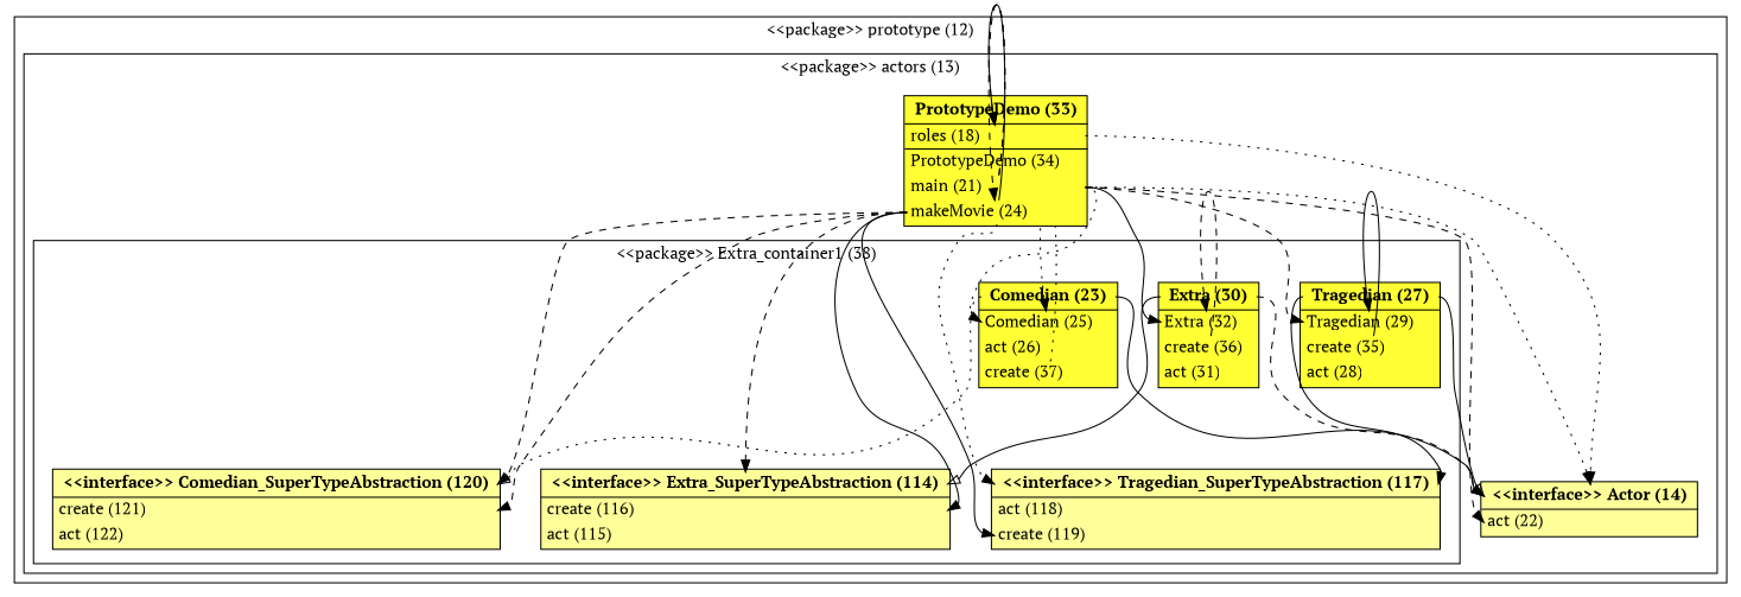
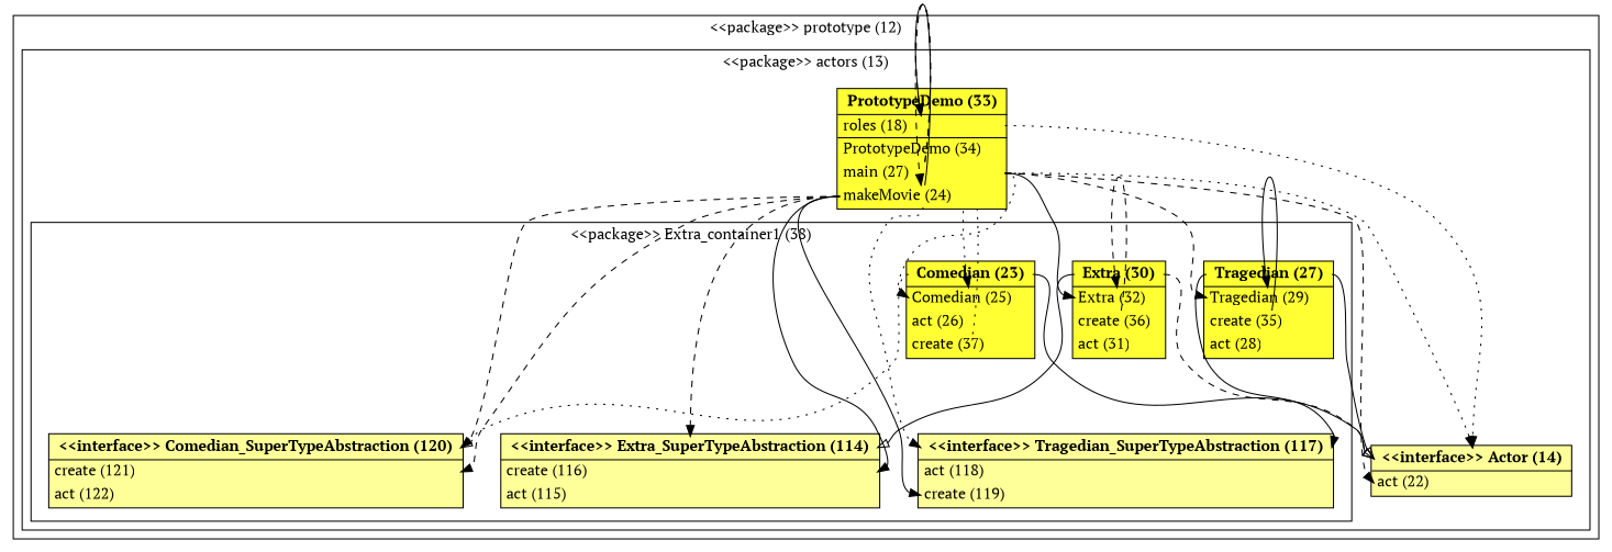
  digraph {
    compound=true
    fontname="PT Serif"
    rankdir=TB
    ranksep=equally
    node [fontname="PT Serif" shape=none]
    edge [arrowhead=normal color=black fontname="PT Serif" headport=14 penwidth=1 style=dashed tailport=21]
    n1 [label=<<TABLE BGCOLOR="#FFFF33"> <TR> <TD PORT="30" BORDER="0"> <B>Extra (30) </B></TD></TR> <HR/> <TR><TD PORT="32" ALIGN="LEFT" BORDER="0">Extra (32)</TD></TR> <TR><TD PORT="36" ALIGN="LEFT" BORDER="0">create (36)</TD></TR> <TR><TD PORT="31" ALIGN="LEFT" BORDER="0">act (31)</TD></TR> </TABLE>>]
    n2 [label=<<TABLE BGCOLOR="#FFFF99"> <TR> <TD PORT="120" BORDER="0"> <B>&lt;&lt;interface&gt;&gt; Comedian_SuperTypeAbstraction (120) </B></TD></TR> <HR/> <TR><TD PORT="121" ALIGN="LEFT" BORDER="0">create (121)</TD></TR> <TR><TD PORT="122" ALIGN="LEFT" BORDER="0">act (122)</TD></TR> </TABLE>>]
    n3 [label=<<TABLE BGCOLOR="#FFFF99"> <TR> <TD PORT="114" BORDER="0"> <B>&lt;&lt;interface&gt;&gt; Extra_SuperTypeAbstraction (114) </B></TD></TR> <HR/> <TR><TD PORT="116" ALIGN="LEFT" BORDER="0">create (116)</TD></TR> <TR><TD PORT="115" ALIGN="LEFT" BORDER="0">act (115)</TD></TR> </TABLE>>]
    n4 [label=<<TABLE BGCOLOR="#FFFF99"> <TR> <TD PORT="117" BORDER="0"> <B>&lt;&lt;interface&gt;&gt; Tragedian_SuperTypeAbstraction (117) </B></TD></TR> <HR/> <TR><TD PORT="118" ALIGN="LEFT" BORDER="0">act (118)</TD></TR> <TR><TD PORT="119" ALIGN="LEFT" BORDER="0">create (119)</TD></TR> </TABLE>>]
    n5 [label=<<TABLE BGCOLOR="#FFFF33"> <TR> <TD PORT="27" BORDER="0"> <B>Tragedian (27) </B></TD></TR> <HR/> <TR><TD PORT="29" ALIGN="LEFT" BORDER="0">Tragedian (29)</TD></TR> <TR><TD PORT="35" ALIGN="LEFT" BORDER="0">create (35)</TD></TR> <TR><TD PORT="28" ALIGN="LEFT" BORDER="0">act (28)</TD></TR> </TABLE>>]
    n6 [label=<<TABLE BGCOLOR="#FFFF33"> <TR> <TD PORT="23" BORDER="0"> <B>Comedian (23) </B></TD></TR> <HR/> <TR><TD PORT="25" ALIGN="LEFT" BORDER="0">Comedian (25)</TD></TR> <TR><TD PORT="26" ALIGN="LEFT" BORDER="0">act (26)</TD></TR> <TR><TD PORT="37" ALIGN="LEFT" BORDER="0">create (37)</TD></TR> </TABLE>>]
-   n7 [label=<<TABLE BGCOLOR="#FFFF33"> <TR> <TD PORT="33" BORDER="0"> <B>PrototypeDemo (33) </B></TD></TR> <HR/> <TR><TD PORT="18" ALIGN="LEFT" BORDER="0">roles (18)</TD></TR> <HR/> <TR><TD PORT="34" ALIGN="LEFT" BORDER="0">PrototypeDemo (34)</TD></TR> <TR><TD PORT="21" ALIGN="LEFT" BORDER="0">main (21)</TD></TR> <TR><TD PORT="24" ALIGN="LEFT" BORDER="0">makeMovie (24)</TD></TR> </TABLE>>]
+   n7 [label=<<TABLE BGCOLOR="#FFFF33"> <TR> <TD PORT="33" BORDER="0"> <B>PrototypeDemo (33) </B></TD></TR> <HR/> <TR><TD PORT="18" ALIGN="LEFT" BORDER="0">roles (18)</TD></TR> <HR/> <TR><TD PORT="34" ALIGN="LEFT" BORDER="0">PrototypeDemo (34)</TD></TR> <TR><TD PORT="21" ALIGN="LEFT" BORDER="0">main (27)</TD></TR> <TR><TD PORT="24" ALIGN="LEFT" BORDER="0">makeMovie (24)</TD></TR> </TABLE>>]
    n8 [label=<<TABLE BGCOLOR="#FFFF99"> <TR> <TD PORT="14" BORDER="0"> <B>&lt;&lt;interface&gt;&gt; Actor (14) </B></TD></TR> <HR/> <TR><TD PORT="22" ALIGN="LEFT" BORDER="0">act (22)</TD></TR> </TABLE>>]
    subgraph cluster_1 {
      color=black
      label="&lt;&lt;package&gt;&gt; prototype (12)"
      subgraph cluster_2 {
        color=black
        label="&lt;&lt;package&gt;&gt; actors (13)"
        n7
        n8
        subgraph cluster_3 {
          color=black
          label="&lt;&lt;package&gt;&gt; Extra_container1 (38)"
          n1
          n2
          n3
          n4
          n5
          n6
        }
      }
    }
    n1 -> n1 [headport=32 tailport=36]
    n1 -> n3 [arrowhead=empty headport=114 style=solid tailport=30]
-   n1 -> n8 [tailport=30]
+   n1 -> n8 [arrowhead=empty tailport=30]
    n5 -> n4 [headport=117 style=solid tailport=27]
    n5 -> n5 [headport=29 style=solid tailport=35]
    n5 -> n8 [arrowhead=empty style=solid tailport=27]
    n6 -> n2 [arrowhead=empty headport=120 style=dotted tailport=23]
    n6 -> n6 [headport=25 style=dotted tailport=37]
    n6 -> n8 [arrowhead=empty style=solid tailport=23]
    n7 -> n1 [headport=32 style=solid]
    n7 -> n2 [headport=121 tailport=24]
    n7 -> n2 [headport=120 tailport=24]
    n7 -> n3 [headport=116 style=solid tailport=24]
    n7 -> n3 [headport=114 tailport=24]
    n7 -> n4 [headport=119 style=solid tailport=24]
    n7 -> n4 [headport=117 style=dotted tailport=24]
    n7 -> n5 [headport=29]
    n7 -> n6 [headport=25 style=dotted]
    n7 -> n7 [headport=24]
    n7 -> n7 [headport=18 style=solid tailport=24]
    n7 -> n7 [headport=18]
    n7 -> n8 [headport=22]
    n7 -> n8 [style=dotted tailport=18]
    n7 -> n8 [style=dotted]
  }
